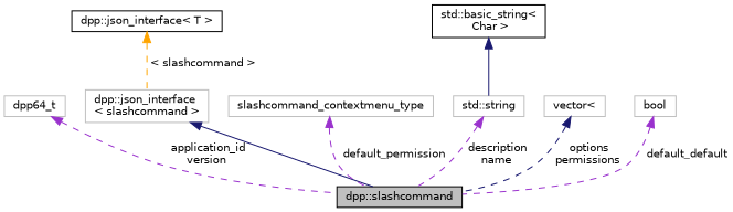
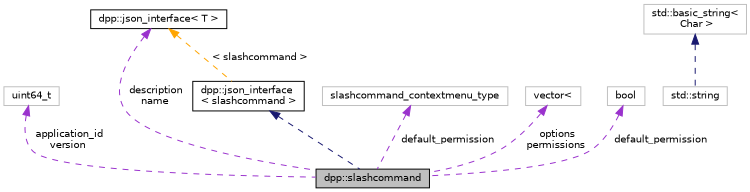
  digraph {
    rankdir=TB
    node [color=grey75 fontname=Helvetica fontsize=10 shape=record]
    edge [color=darkorchid3 dir=back fontname=Helvetica fontsize=10 labelfontname=Helvetica labelfontsize=10 style=dashed]
    n1 [color=black fillcolor=grey75 fontcolor=black height=0.2 label="dpp::slashcommand" style=filled width=0.4]
-   n2 [height=0.2 label=dpp64_t width=0.4]
-   n3 [height=0.2 label="dpp::json_interface\l\< slashcommand \>" width=0.4]
+   n2 [height=0.2 label=uint64_t width=0.4]
+   n3 [color=black height=0.2 label="dpp::json_interface\l\< slashcommand \>" width=0.4]
    n4 [color=black height=0.2 label="dpp::json_interface\< T \>" width=0.4]
    n5 [height=0.2 label=slashcommand_contextmenu_type width=0.4]
    n6 [height=0.2 label="std::string" width=0.4]
-   n7 [color=black height=0.2 label="std::basic_string\<\l Char \>" width=0.4]
+   n7 [height=0.2 label="std::basic_string\<\l Char \>" width=0.4]
    n8 [height=0.2 label="vector\<" width=0.4]
    n9 [height=0.2 label=bool width=0.4]
    n2 -> n1 [label=" application_id\nversion"]
-   n3 -> n1 [color=midnightblue style=solid]
+   n3 -> n1 [color=midnightblue]
    n4 -> n3 [color=orange label=" \< slashcommand \>"]
    n5 -> n1 [label=" default_permission"]
-   n6 -> n1 [label=" description\nname"]
-   n7 -> n6 [color=midnightblue style=solid]
-   n8 -> n1 [color=midnightblue label=" options\npermissions"]
-   n9 -> n1 [label=" default_default"]
+   n4 -> n1 [label=" description\nname"]
+   n7 -> n6 [color=midnightblue]
+   n8 -> n1 [label=" options\npermissions"]
+   n9 -> n1 [label=" default_permission"]
  }
